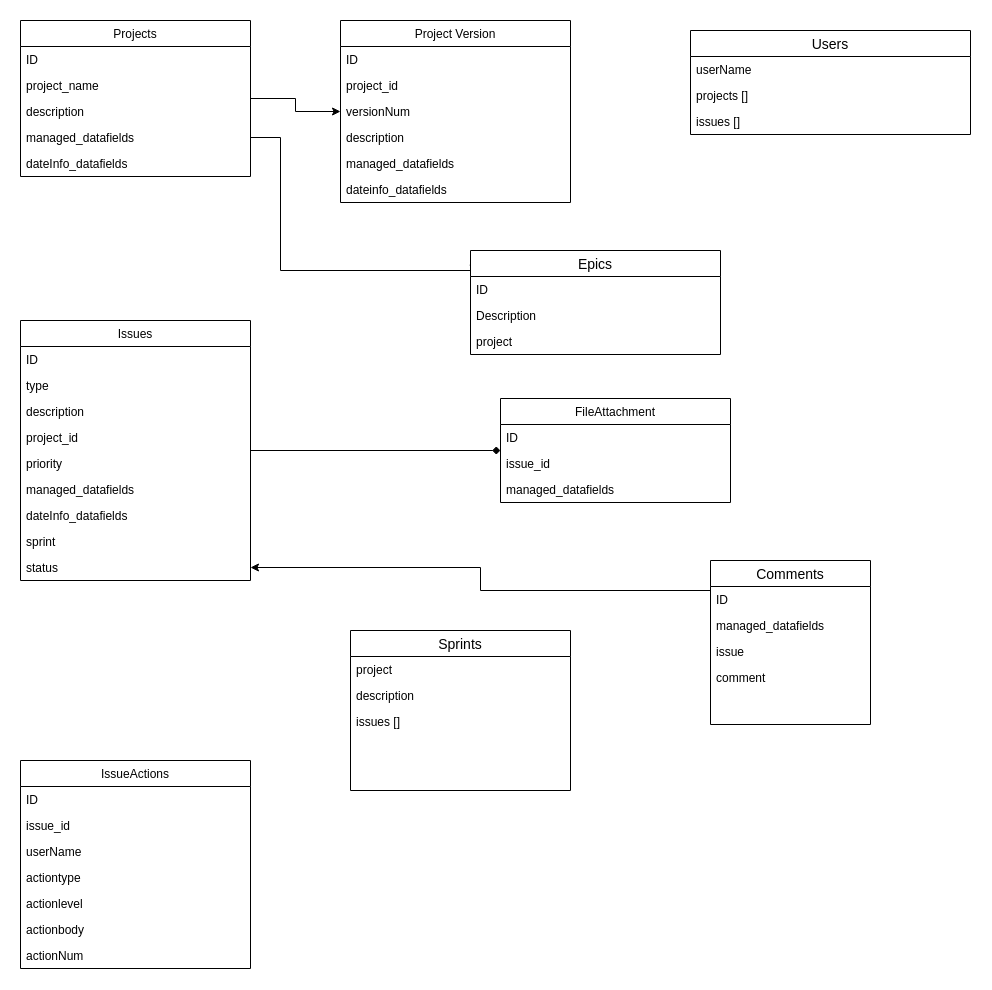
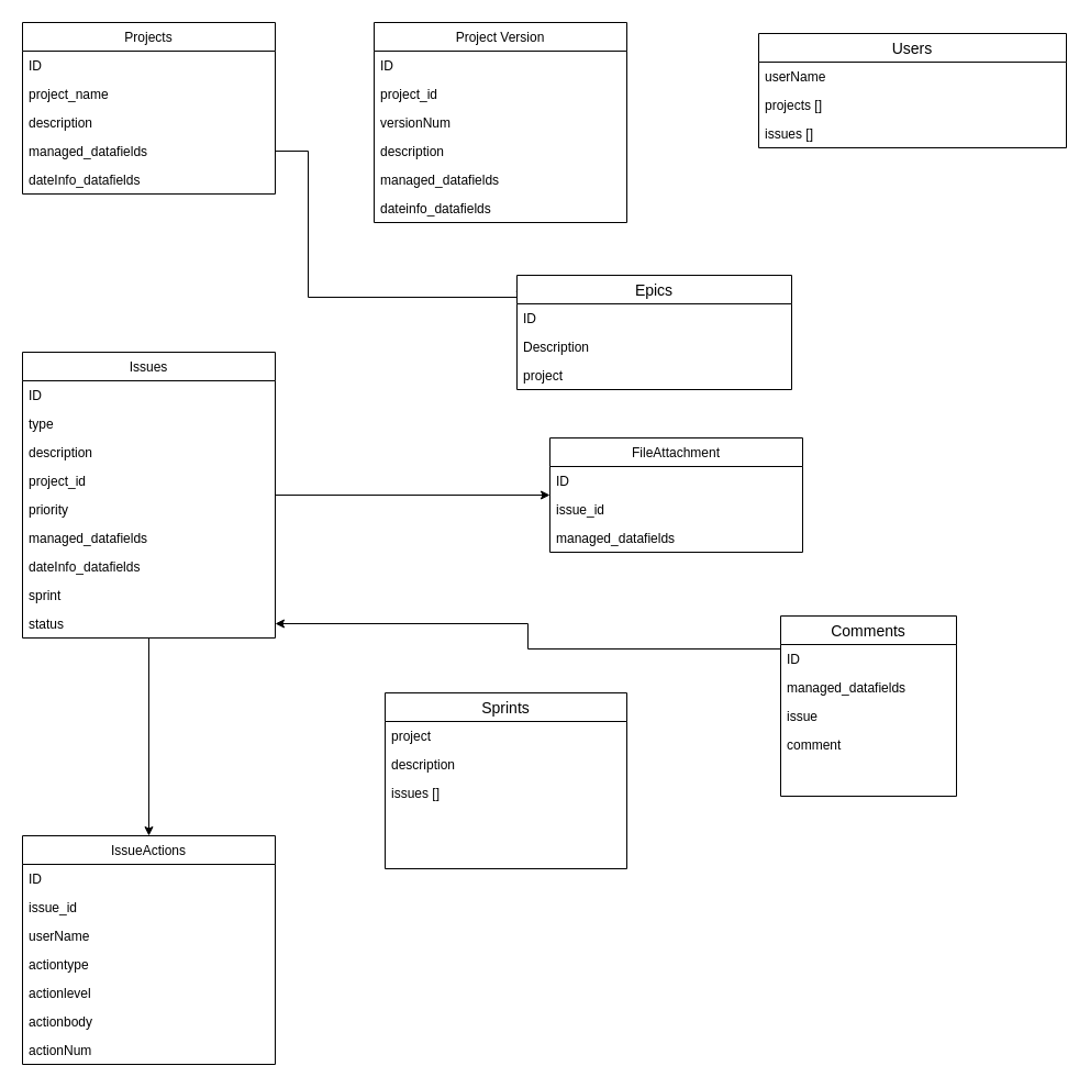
  <mxCell id="0" />
  <mxCell id="1" parent="0" />
- <mxCell id="3" value="" style="edgeStyle=orthogonalEdgeStyle;rounded=0;orthogonalLoop=1;jettySize=auto;html=1;" parent="1" source="5" target="11" edge="1"><mxGeometry relative="1" as="geometry" /></mxCell>
- <mxCell id="4" value="" style="edgeStyle=orthogonalEdgeStyle;rounded=0;orthogonalLoop=1;jettySize=auto;html=1;endArrow=diamond;" parent="1" source="18" target="51" edge="1"><mxGeometry relative="1" as="geometry" /></mxCell>
+ <mxCell id="2" style="edgeStyle=orthogonalEdgeStyle;rounded=0;orthogonalLoop=1;jettySize=auto;html=1;entryX=0.5;entryY=0;entryDx=0;entryDy=0;" parent="1" source="18" target="37" edge="1"><mxGeometry relative="1" as="geometry" /></mxCell>
+ <mxCell id="4" value="" style="edgeStyle=orthogonalEdgeStyle;rounded=0;orthogonalLoop=1;jettySize=auto;html=1;" parent="1" source="18" target="51" edge="1"><mxGeometry relative="1" as="geometry" /></mxCell>
  <mxCell id="5" value="Projects" style="swimlane;fontStyle=0;childLayout=stackLayout;horizontal=1;startSize=26;fillColor=none;horizontalStack=0;resizeParent=1;resizeParentMax=0;resizeLast=0;collapsible=1;marginBottom=0;" parent="1" vertex="1"><mxGeometry y="20" width="230" height="156" as="geometry" x="20" /></mxCell>
  <mxCell id="6" value="ID" style="text;strokeColor=none;fillColor=none;align=left;verticalAlign=top;spacingLeft=4;spacingRight=4;overflow=hidden;rotatable=0;points=[[0,0.5],[1,0.5]];portConstraint=eastwest;" parent="5" vertex="1"><mxGeometry y="26" width="230" height="26" as="geometry" /></mxCell>
  <mxCell id="7" value="project_name" style="text;strokeColor=none;fillColor=none;align=left;verticalAlign=top;spacingLeft=4;spacingRight=4;overflow=hidden;rotatable=0;points=[[0,0.5],[1,0.5]];portConstraint=eastwest;" parent="5" vertex="1"><mxGeometry y="52" width="230" height="26" as="geometry" /></mxCell>
  <mxCell id="8" value="description" style="text;strokeColor=none;fillColor=none;align=left;verticalAlign=top;spacingLeft=4;spacingRight=4;overflow=hidden;rotatable=0;points=[[0,0.5],[1,0.5]];portConstraint=eastwest;" parent="5" vertex="1"><mxGeometry y="78" width="230" height="26" as="geometry" /></mxCell>
  <mxCell id="9" value="managed_datafields" style="text;strokeColor=none;fillColor=none;align=left;verticalAlign=top;spacingLeft=4;spacingRight=4;overflow=hidden;rotatable=0;points=[[0,0.5],[1,0.5]];portConstraint=eastwest;" parent="5" vertex="1"><mxGeometry y="104" width="230" height="26" as="geometry" /></mxCell>
  <mxCell id="10" value="dateInfo_datafields" style="text;strokeColor=none;fillColor=none;align=left;verticalAlign=top;spacingLeft=4;spacingRight=4;overflow=hidden;rotatable=0;points=[[0,0.5],[1,0.5]];portConstraint=eastwest;" parent="5" vertex="1"><mxGeometry y="130" width="230" height="26" as="geometry" /></mxCell>
  <mxCell id="11" value="Project Version" style="swimlane;fontStyle=0;childLayout=stackLayout;horizontal=1;startSize=26;fillColor=none;horizontalStack=0;resizeParent=1;resizeParentMax=0;resizeLast=0;collapsible=1;marginBottom=0;" parent="1" vertex="1"><mxGeometry x="340" y="20" width="230" height="182" as="geometry" /></mxCell>
  <mxCell id="12" value="ID" style="text;strokeColor=none;fillColor=none;align=left;verticalAlign=top;spacingLeft=4;spacingRight=4;overflow=hidden;rotatable=0;points=[[0,0.5],[1,0.5]];portConstraint=eastwest;" parent="11" vertex="1"><mxGeometry y="26" width="230" height="26" as="geometry" /></mxCell>
  <mxCell id="13" value="project_id" style="text;strokeColor=none;fillColor=none;align=left;verticalAlign=top;spacingLeft=4;spacingRight=4;overflow=hidden;rotatable=0;points=[[0,0.5],[1,0.5]];portConstraint=eastwest;" parent="11" vertex="1"><mxGeometry y="52" width="230" height="26" as="geometry" /></mxCell>
  <mxCell id="14" value="versionNum" style="text;strokeColor=none;fillColor=none;align=left;verticalAlign=top;spacingLeft=4;spacingRight=4;overflow=hidden;rotatable=0;points=[[0,0.5],[1,0.5]];portConstraint=eastwest;" parent="11" vertex="1"><mxGeometry y="78" width="230" height="26" as="geometry" /></mxCell>
  <mxCell id="15" value="description" style="text;strokeColor=none;fillColor=none;align=left;verticalAlign=top;spacingLeft=4;spacingRight=4;overflow=hidden;rotatable=0;points=[[0,0.5],[1,0.5]];portConstraint=eastwest;" parent="11" vertex="1"><mxGeometry y="104" width="230" height="26" as="geometry" /></mxCell>
  <mxCell id="16" value="managed_datafields" style="text;strokeColor=none;fillColor=none;align=left;verticalAlign=top;spacingLeft=4;spacingRight=4;overflow=hidden;rotatable=0;points=[[0,0.5],[1,0.5]];portConstraint=eastwest;" parent="11" vertex="1"><mxGeometry y="130" width="230" height="26" as="geometry" /></mxCell>
  <mxCell id="17" value="dateinfo_datafields" style="text;strokeColor=none;fillColor=none;align=left;verticalAlign=top;spacingLeft=4;spacingRight=4;overflow=hidden;rotatable=0;points=[[0,0.5],[1,0.5]];portConstraint=eastwest;" parent="11" vertex="1"><mxGeometry y="156" width="230" height="26" as="geometry" /></mxCell>
  <mxCell id="18" value="Issues" style="swimlane;fontStyle=0;childLayout=stackLayout;horizontal=1;startSize=26;fillColor=none;horizontalStack=0;resizeParent=1;resizeParentMax=0;resizeLast=0;collapsible=1;marginBottom=0;" parent="1" vertex="1"><mxGeometry y="320" width="230" height="260" as="geometry" x="20" /></mxCell>
  <mxCell id="19" value="ID" style="text;strokeColor=none;fillColor=none;align=left;verticalAlign=top;spacingLeft=4;spacingRight=4;overflow=hidden;rotatable=0;points=[[0,0.5],[1,0.5]];portConstraint=eastwest;" parent="18" vertex="1"><mxGeometry y="26" width="230" height="26" as="geometry" /></mxCell>
  <mxCell id="20" value="type" style="text;strokeColor=none;fillColor=none;align=left;verticalAlign=top;spacingLeft=4;spacingRight=4;overflow=hidden;rotatable=0;points=[[0,0.5],[1,0.5]];portConstraint=eastwest;" parent="18" vertex="1"><mxGeometry y="52" width="230" height="26" as="geometry" /></mxCell>
  <mxCell id="21" value="description" style="text;strokeColor=none;fillColor=none;align=left;verticalAlign=top;spacingLeft=4;spacingRight=4;overflow=hidden;rotatable=0;points=[[0,0.5],[1,0.5]];portConstraint=eastwest;" parent="18" vertex="1"><mxGeometry y="78" width="230" height="26" as="geometry" /></mxCell>
  <mxCell id="22" value="project_id" style="text;strokeColor=none;fillColor=none;align=left;verticalAlign=top;spacingLeft=4;spacingRight=4;overflow=hidden;rotatable=0;points=[[0,0.5],[1,0.5]];portConstraint=eastwest;" parent="18" vertex="1"><mxGeometry y="104" width="230" height="26" as="geometry" /></mxCell>
  <mxCell id="23" value="priority" style="text;strokeColor=none;fillColor=none;align=left;verticalAlign=top;spacingLeft=4;spacingRight=4;overflow=hidden;rotatable=0;points=[[0,0.5],[1,0.5]];portConstraint=eastwest;" parent="18" vertex="1"><mxGeometry y="130" width="230" height="26" as="geometry" /></mxCell>
  <mxCell id="24" value="managed_datafields" style="text;strokeColor=none;fillColor=none;align=left;verticalAlign=top;spacingLeft=4;spacingRight=4;overflow=hidden;rotatable=0;points=[[0,0.5],[1,0.5]];portConstraint=eastwest;" parent="18" vertex="1"><mxGeometry y="156" width="230" height="26" as="geometry" /></mxCell>
  <mxCell id="25" value="dateInfo_datafields" style="text;strokeColor=none;fillColor=none;align=left;verticalAlign=top;spacingLeft=4;spacingRight=4;overflow=hidden;rotatable=0;points=[[0,0.5],[1,0.5]];portConstraint=eastwest;" parent="18" vertex="1"><mxGeometry y="182" width="230" height="26" as="geometry" /></mxCell>
  <mxCell id="26" value="sprint" style="text;strokeColor=none;fillColor=none;align=left;verticalAlign=top;spacingLeft=4;spacingRight=4;overflow=hidden;rotatable=0;points=[[0,0.5],[1,0.5]];portConstraint=eastwest;" parent="18" vertex="1"><mxGeometry y="208" width="230" height="26" as="geometry" /></mxCell>
  <mxCell id="27" value="status&#10;" style="text;strokeColor=none;fillColor=none;align=left;verticalAlign=top;spacingLeft=4;spacingRight=4;overflow=hidden;rotatable=0;points=[[0,0.5],[1,0.5]];portConstraint=eastwest;" parent="18" vertex="1"><mxGeometry y="234" width="230" height="26" as="geometry" /></mxCell>
  <mxCell id="28" style="edgeStyle=orthogonalEdgeStyle;rounded=0;orthogonalLoop=1;jettySize=auto;html=1;exitX=1;exitY=0.5;exitDx=0;exitDy=0;entryX=-0.007;entryY=0.141;entryDx=0;entryDy=0;entryPerimeter=0;" parent="1" source="9" target="55" edge="1"><mxGeometry relative="1" as="geometry"><Array as="points"><mxPoint x="280" y="137" /><mxPoint x="280" y="270" /><mxPoint x="518" y="270" /></Array></mxGeometry></mxCell>
  <mxCell id="29" value="Users" style="swimlane;fontStyle=0;childLayout=stackLayout;horizontal=1;startSize=26;horizontalStack=0;resizeParent=1;resizeParentMax=0;resizeLast=0;collapsible=1;marginBottom=0;align=center;fontSize=14;" parent="1" vertex="1"><mxGeometry x="690" y="30" width="280" height="104" as="geometry" /></mxCell>
  <mxCell id="30" value="userName" style="text;strokeColor=none;fillColor=none;spacingLeft=4;spacingRight=4;overflow=hidden;rotatable=0;points=[[0,0.5],[1,0.5]];portConstraint=eastwest;fontSize=12;" parent="29" vertex="1"><mxGeometry y="26" width="280" height="26" as="geometry" /></mxCell>
  <mxCell id="31" value="projects []" style="text;strokeColor=none;fillColor=none;spacingLeft=4;spacingRight=4;overflow=hidden;rotatable=0;points=[[0,0.5],[1,0.5]];portConstraint=eastwest;fontSize=12;" parent="29" vertex="1"><mxGeometry y="52" width="280" height="26" as="geometry" /></mxCell>
  <mxCell id="32" value="issues []" style="text;strokeColor=none;fillColor=none;spacingLeft=4;spacingRight=4;overflow=hidden;rotatable=0;points=[[0,0.5],[1,0.5]];portConstraint=eastwest;fontSize=12;" parent="29" vertex="1"><mxGeometry y="78" width="280" height="26" as="geometry" /></mxCell>
  <mxCell id="33" value="Sprints" style="swimlane;fontStyle=0;childLayout=stackLayout;horizontal=1;startSize=26;horizontalStack=0;resizeParent=1;resizeParentMax=0;resizeLast=0;collapsible=1;marginBottom=0;align=center;fontSize=14;" parent="1" vertex="1"><mxGeometry x="350" y="630" width="220" height="160" as="geometry" /></mxCell>
  <mxCell id="34" value="project" style="text;strokeColor=none;fillColor=none;spacingLeft=4;spacingRight=4;overflow=hidden;rotatable=0;points=[[0,0.5],[1,0.5]];portConstraint=eastwest;fontSize=12;" parent="33" vertex="1"><mxGeometry y="26" width="220" height="26" as="geometry" /></mxCell>
  <mxCell id="35" value="description" style="text;strokeColor=none;fillColor=none;spacingLeft=4;spacingRight=4;overflow=hidden;rotatable=0;points=[[0,0.5],[1,0.5]];portConstraint=eastwest;fontSize=12;" parent="33" vertex="1"><mxGeometry y="52" width="220" height="26" as="geometry" /></mxCell>
  <mxCell id="36" value="issues [] " style="text;strokeColor=none;fillColor=none;spacingLeft=4;spacingRight=4;overflow=hidden;rotatable=0;points=[[0,0.5],[1,0.5]];portConstraint=eastwest;fontSize=12;" parent="33" vertex="1"><mxGeometry y="78" width="220" height="82" as="geometry" /></mxCell>
  <mxCell id="37" value="IssueActions" style="swimlane;fontStyle=0;childLayout=stackLayout;horizontal=1;startSize=26;fillColor=none;horizontalStack=0;resizeParent=1;resizeParentMax=0;resizeLast=0;collapsible=1;marginBottom=0;" parent="1" vertex="1"><mxGeometry y="760" width="230" height="208" as="geometry" x="20" /></mxCell>
  <mxCell id="38" value="ID" style="text;strokeColor=none;fillColor=none;align=left;verticalAlign=top;spacingLeft=4;spacingRight=4;overflow=hidden;rotatable=0;points=[[0,0.5],[1,0.5]];portConstraint=eastwest;" parent="37" vertex="1"><mxGeometry y="26" width="230" height="26" as="geometry" /></mxCell>
  <mxCell id="39" value="issue_id" style="text;strokeColor=none;fillColor=none;align=left;verticalAlign=top;spacingLeft=4;spacingRight=4;overflow=hidden;rotatable=0;points=[[0,0.5],[1,0.5]];portConstraint=eastwest;" parent="37" vertex="1"><mxGeometry y="52" width="230" height="26" as="geometry" /></mxCell>
  <mxCell id="40" value="userName" style="text;strokeColor=none;fillColor=none;align=left;verticalAlign=top;spacingLeft=4;spacingRight=4;overflow=hidden;rotatable=0;points=[[0,0.5],[1,0.5]];portConstraint=eastwest;" parent="37" vertex="1"><mxGeometry y="78" width="230" height="26" as="geometry" /></mxCell>
  <mxCell id="41" value="actiontype" style="text;strokeColor=none;fillColor=none;align=left;verticalAlign=top;spacingLeft=4;spacingRight=4;overflow=hidden;rotatable=0;points=[[0,0.5],[1,0.5]];portConstraint=eastwest;" parent="37" vertex="1"><mxGeometry y="104" width="230" height="26" as="geometry" /></mxCell>
  <mxCell id="42" value="actionlevel" style="text;strokeColor=none;fillColor=none;align=left;verticalAlign=top;spacingLeft=4;spacingRight=4;overflow=hidden;rotatable=0;points=[[0,0.5],[1,0.5]];portConstraint=eastwest;" parent="37" vertex="1"><mxGeometry y="130" width="230" height="26" as="geometry" /></mxCell>
  <mxCell id="43" value="actionbody" style="text;strokeColor=none;fillColor=none;align=left;verticalAlign=top;spacingLeft=4;spacingRight=4;overflow=hidden;rotatable=0;points=[[0,0.5],[1,0.5]];portConstraint=eastwest;" parent="37" vertex="1"><mxGeometry y="156" width="230" height="26" as="geometry" /></mxCell>
  <mxCell id="44" value="actionNum" style="text;strokeColor=none;fillColor=none;align=left;verticalAlign=top;spacingLeft=4;spacingRight=4;overflow=hidden;rotatable=0;points=[[0,0.5],[1,0.5]];portConstraint=eastwest;" parent="37" vertex="1"><mxGeometry y="182" width="230" height="26" as="geometry" /></mxCell>
  <mxCell id="45" value="Comments" style="swimlane;fontStyle=0;childLayout=stackLayout;horizontal=1;startSize=26;horizontalStack=0;resizeParent=1;resizeParentMax=0;resizeLast=0;collapsible=1;marginBottom=0;align=center;fontSize=14;" parent="1" vertex="1"><mxGeometry x="710" y="560" width="160" height="164" as="geometry" /></mxCell>
  <mxCell id="46" value="ID" style="text;strokeColor=none;fillColor=none;spacingLeft=4;spacingRight=4;overflow=hidden;rotatable=0;points=[[0,0.5],[1,0.5]];portConstraint=eastwest;fontSize=12;" parent="45" vertex="1"><mxGeometry y="26" width="160" height="26" as="geometry" /></mxCell>
  <mxCell id="47" value="managed_datafields" style="text;strokeColor=none;fillColor=none;spacingLeft=4;spacingRight=4;overflow=hidden;rotatable=0;points=[[0,0.5],[1,0.5]];portConstraint=eastwest;fontSize=12;" parent="45" vertex="1"><mxGeometry y="52" width="160" height="26" as="geometry" /></mxCell>
  <mxCell id="48" value="issue" style="text;strokeColor=none;fillColor=none;spacingLeft=4;spacingRight=4;overflow=hidden;rotatable=0;points=[[0,0.5],[1,0.5]];portConstraint=eastwest;fontSize=12;" vertex="1" parent="45"><mxGeometry y="78" width="160" height="26" as="geometry" /></mxCell>
  <mxCell id="49" value="comment" style="text;strokeColor=none;fillColor=none;spacingLeft=4;spacingRight=4;overflow=hidden;rotatable=0;points=[[0,0.5],[1,0.5]];portConstraint=eastwest;fontSize=12;" parent="45" vertex="1"><mxGeometry y="104" width="160" height="60" as="geometry" /></mxCell>
  <mxCell id="50" style="edgeStyle=orthogonalEdgeStyle;rounded=0;orthogonalLoop=1;jettySize=auto;html=1;exitX=0;exitY=0.5;exitDx=0;exitDy=0;" parent="1" source="47" target="27" edge="1"><mxGeometry relative="1" as="geometry"><Array as="points"><mxPoint x="710" y="590" /><mxPoint x="480" y="590" /><mxPoint x="480" y="567" /></Array></mxGeometry></mxCell>
  <mxCell id="51" value="FileAttachment" style="swimlane;fontStyle=0;childLayout=stackLayout;horizontal=1;startSize=26;fillColor=none;horizontalStack=0;resizeParent=1;resizeParentMax=0;resizeLast=0;collapsible=1;marginBottom=0;" parent="1" vertex="1"><mxGeometry x="500" y="398" width="230" height="104" as="geometry" /></mxCell>
  <mxCell id="52" value="ID" style="text;strokeColor=none;fillColor=none;align=left;verticalAlign=top;spacingLeft=4;spacingRight=4;overflow=hidden;rotatable=0;points=[[0,0.5],[1,0.5]];portConstraint=eastwest;" parent="51" vertex="1"><mxGeometry y="26" width="230" height="26" as="geometry" /></mxCell>
  <mxCell id="53" value="issue_id" style="text;strokeColor=none;fillColor=none;align=left;verticalAlign=top;spacingLeft=4;spacingRight=4;overflow=hidden;rotatable=0;points=[[0,0.5],[1,0.5]];portConstraint=eastwest;" parent="51" vertex="1"><mxGeometry y="52" width="230" height="26" as="geometry" /></mxCell>
  <mxCell id="54" value="managed_datafields" style="text;strokeColor=none;fillColor=none;align=left;verticalAlign=top;spacingLeft=4;spacingRight=4;overflow=hidden;rotatable=0;points=[[0,0.5],[1,0.5]];portConstraint=eastwest;" parent="51" vertex="1"><mxGeometry y="78" width="230" height="26" as="geometry" /></mxCell>
  <mxCell id="55" value="Epics" style="swimlane;fontStyle=0;childLayout=stackLayout;horizontal=1;startSize=26;horizontalStack=0;resizeParent=1;resizeParentMax=0;resizeLast=0;collapsible=1;marginBottom=0;align=center;fontSize=14;" parent="1" vertex="1"><mxGeometry x="470" y="250" width="250" height="104" as="geometry" /></mxCell>
  <mxCell id="56" value="ID" style="text;strokeColor=none;fillColor=none;spacingLeft=4;spacingRight=4;overflow=hidden;rotatable=0;points=[[0,0.5],[1,0.5]];portConstraint=eastwest;fontSize=12;" parent="55" vertex="1"><mxGeometry y="26" width="250" height="26" as="geometry" /></mxCell>
  <mxCell id="57" value="Description" style="text;strokeColor=none;fillColor=none;spacingLeft=4;spacingRight=4;overflow=hidden;rotatable=0;points=[[0,0.5],[1,0.5]];portConstraint=eastwest;fontSize=12;" parent="55" vertex="1"><mxGeometry y="52" width="250" height="26" as="geometry" /></mxCell>
  <mxCell id="58" value="project" style="text;strokeColor=none;fillColor=none;spacingLeft=4;spacingRight=4;overflow=hidden;rotatable=0;points=[[0,0.5],[1,0.5]];portConstraint=eastwest;fontSize=12;" parent="55" vertex="1"><mxGeometry y="78" width="250" height="26" as="geometry" /></mxCell>
